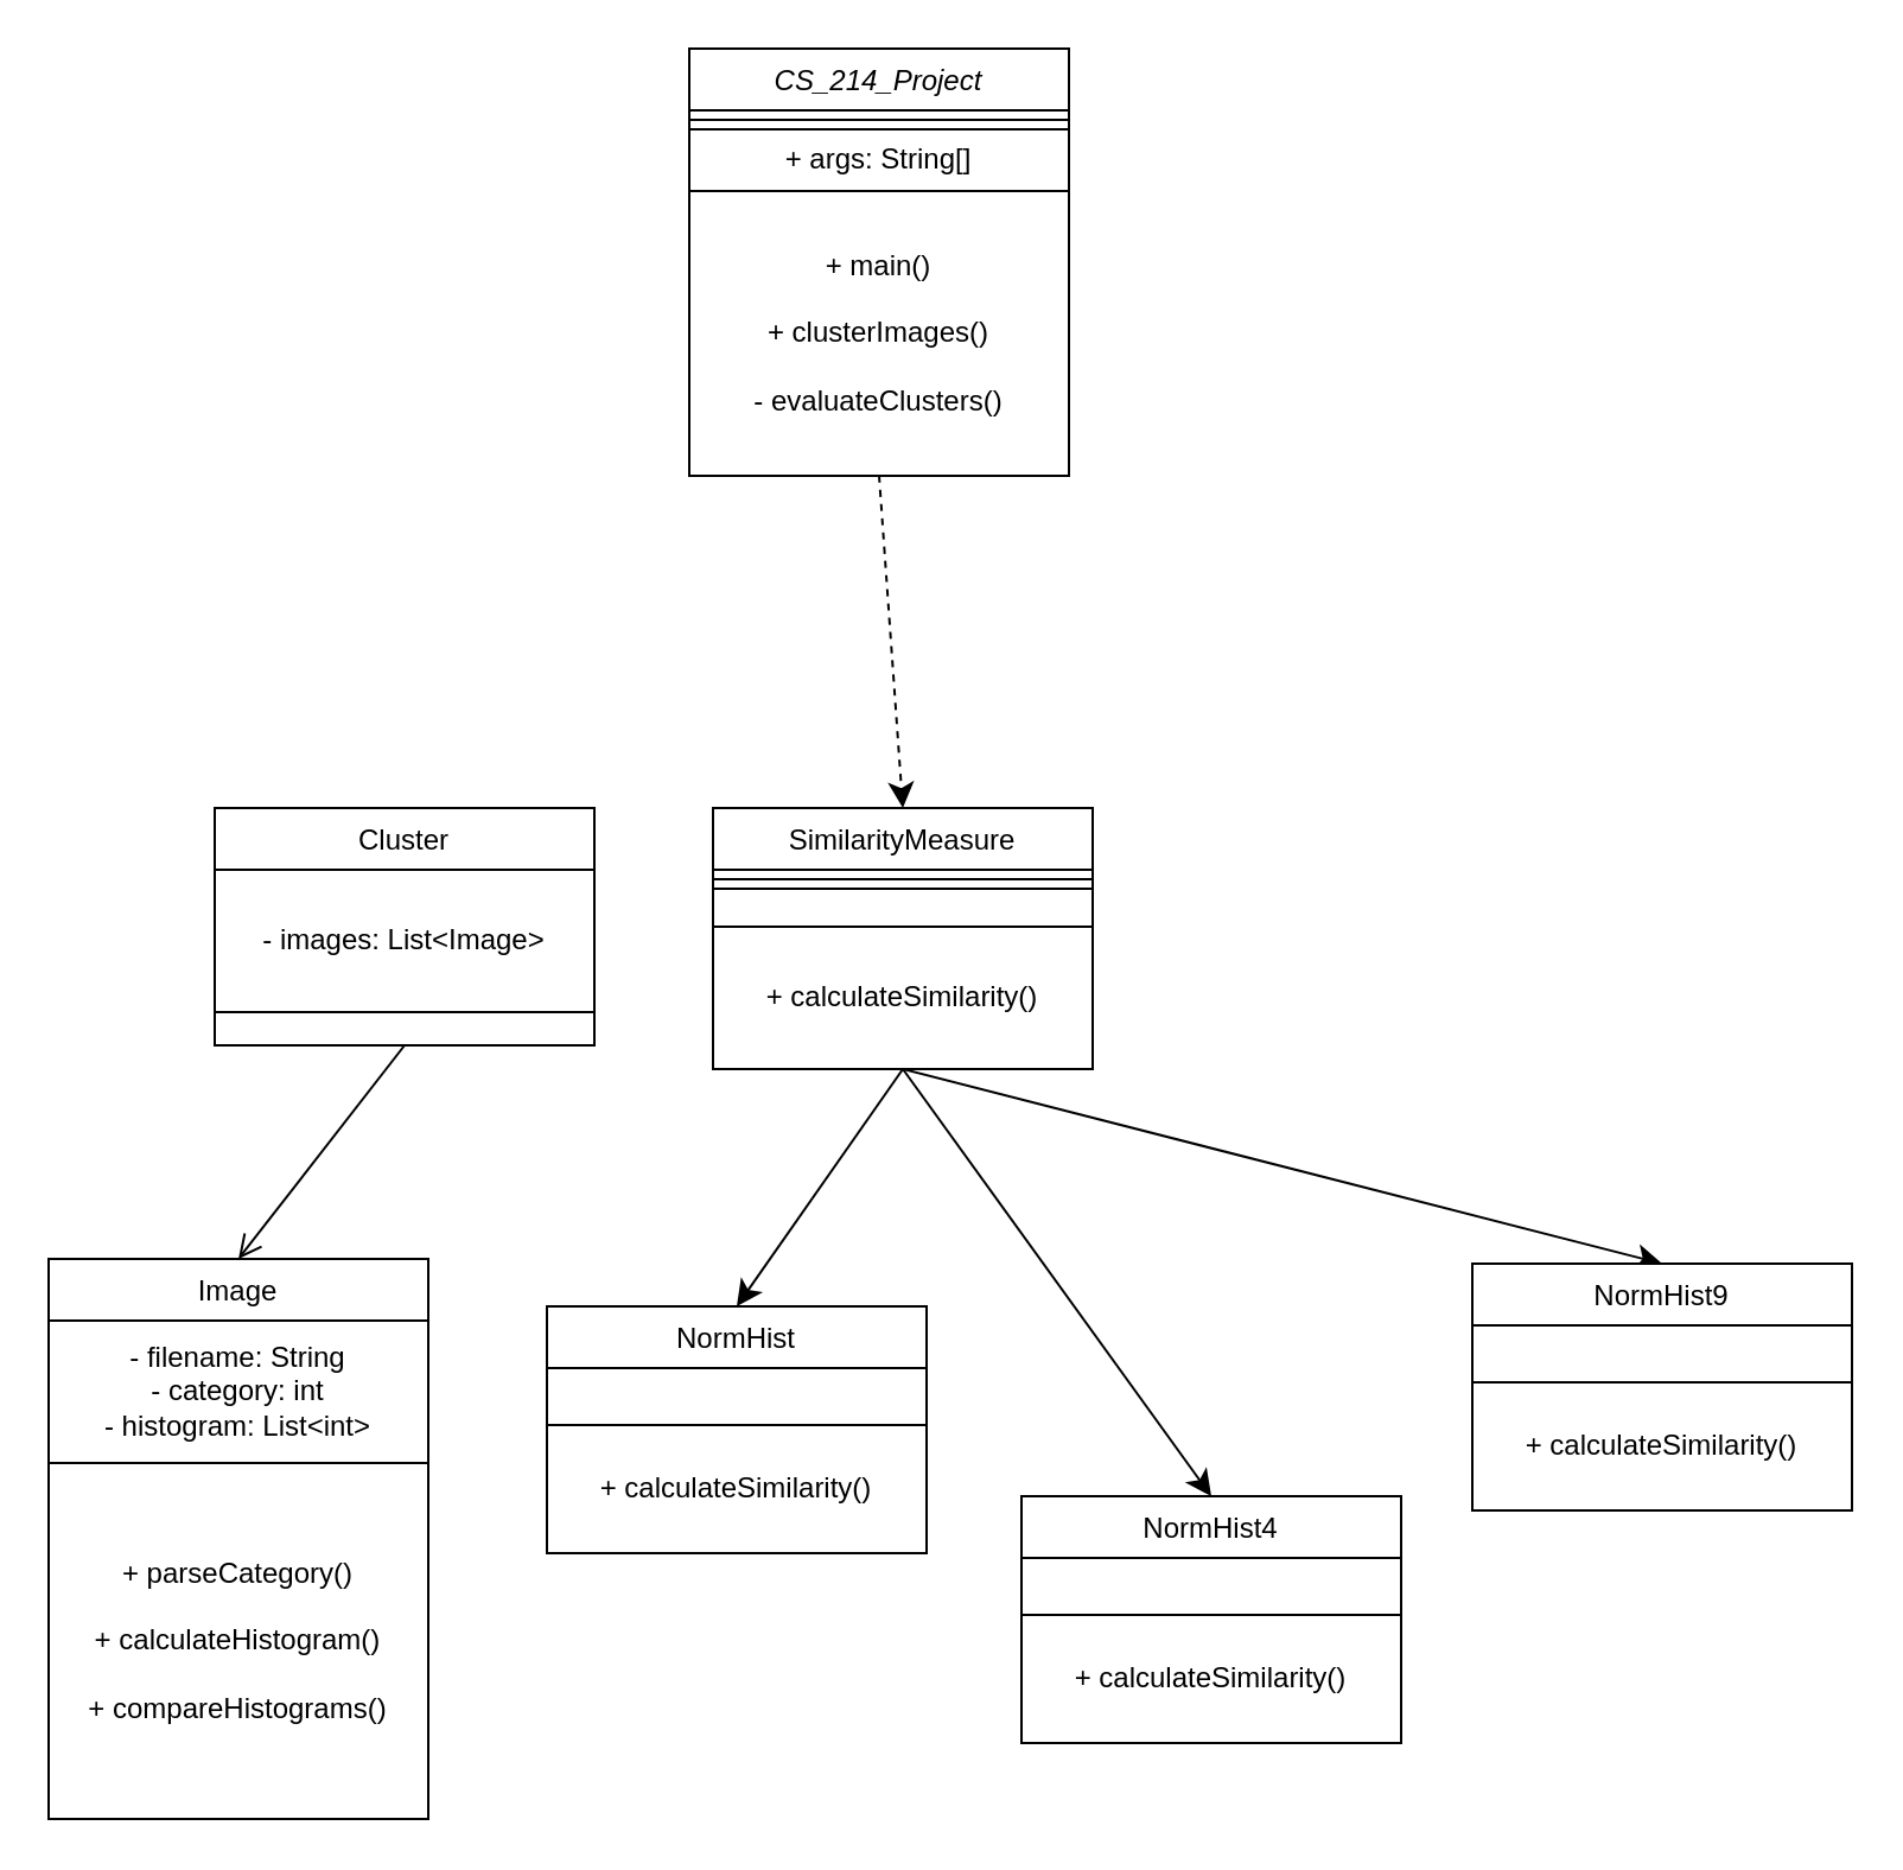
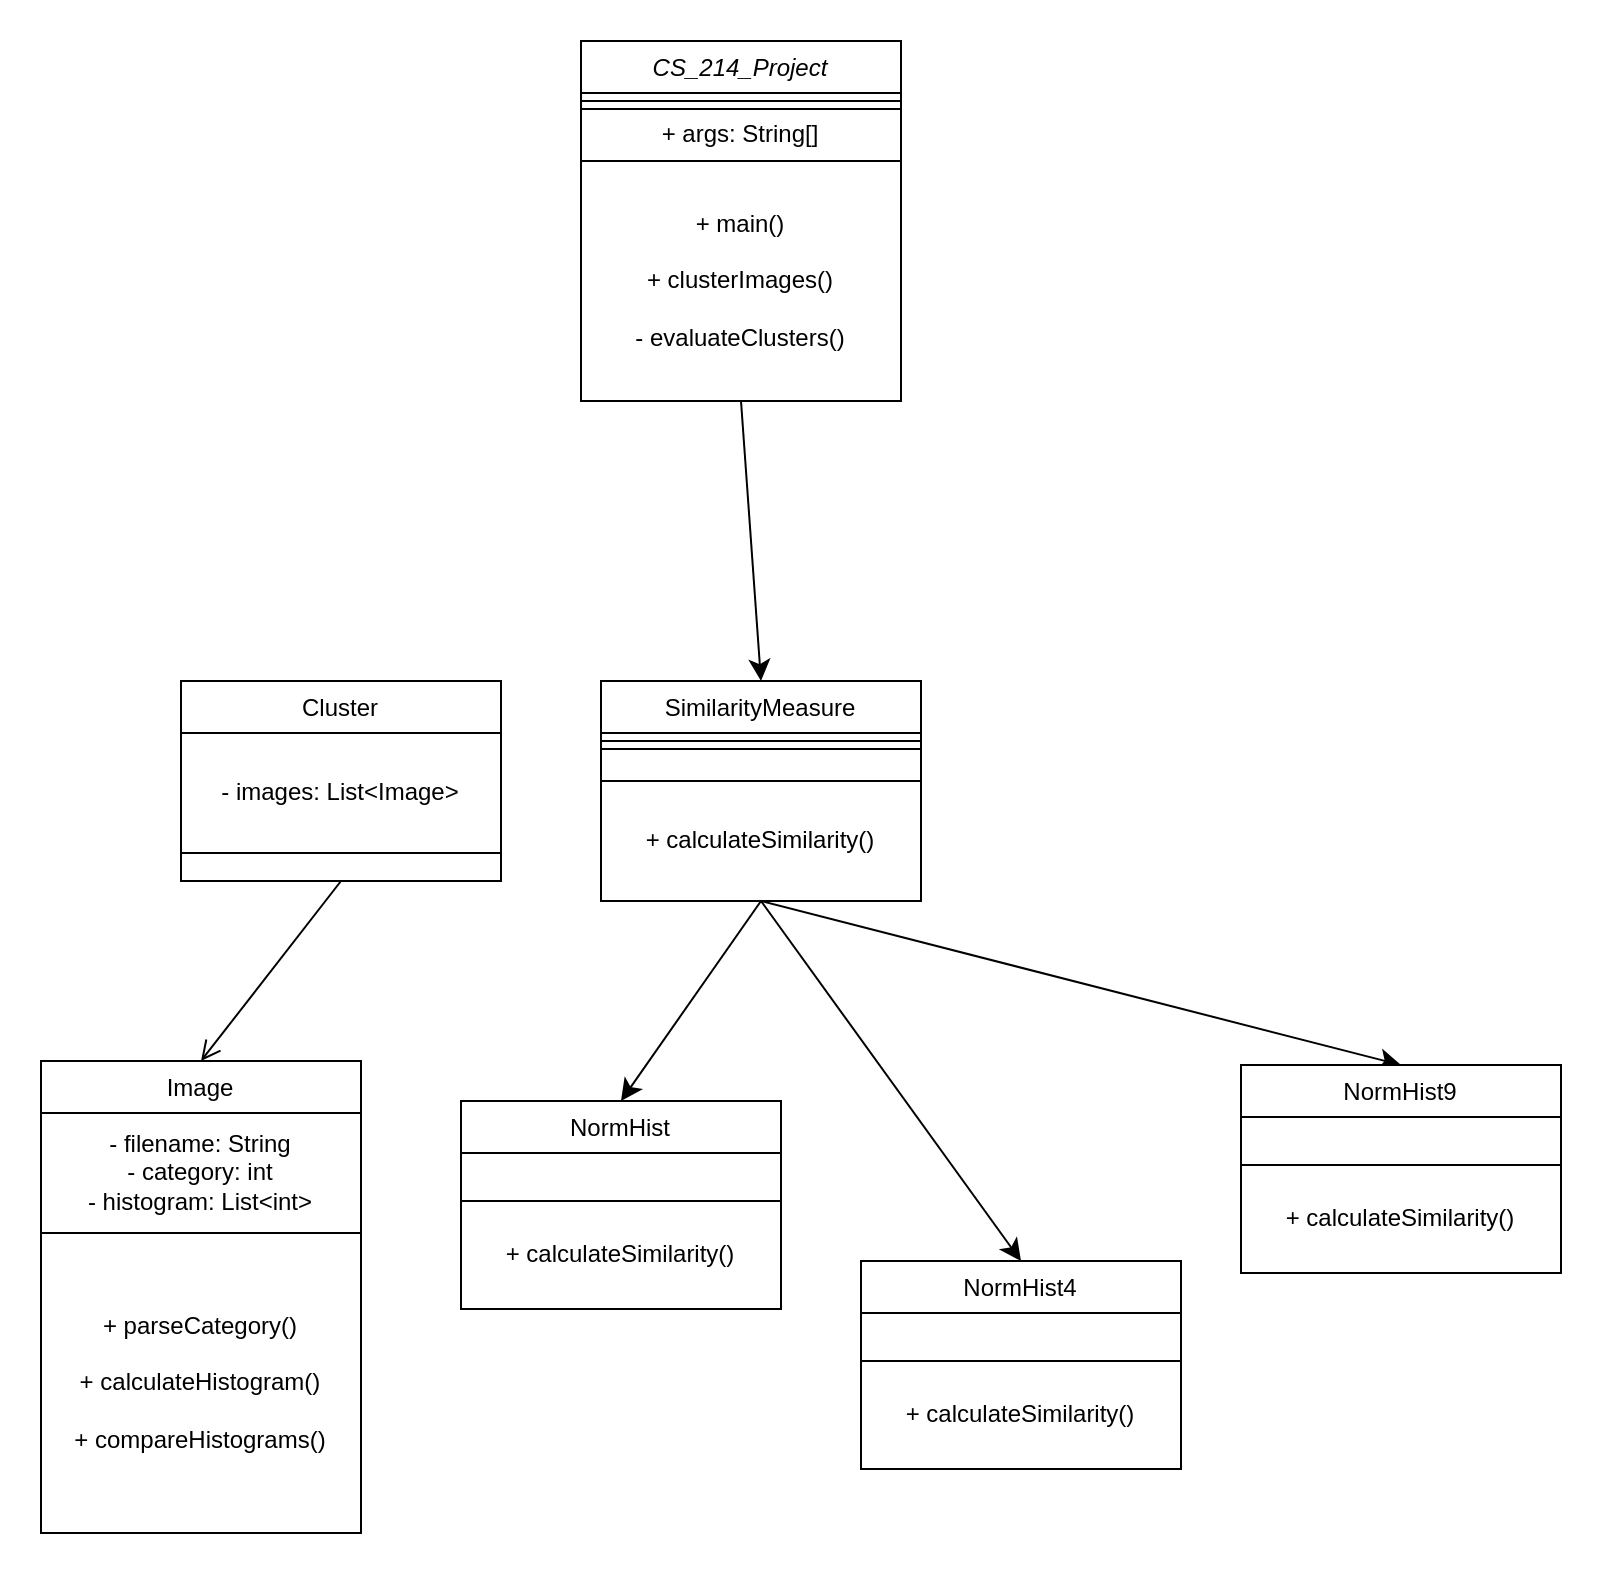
  <mxCell id="0" />
  <mxCell id="1" parent="0" />
- <mxCell id="2" style="edgeStyle=none;curved=1;rounded=0;orthogonalLoop=1;jettySize=auto;html=1;exitX=0.5;exitY=1;exitDx=0;exitDy=0;entryX=0.5;entryY=0;entryDx=0;entryDy=0;fontSize=12;startSize=8;endSize=8;dashed=1;" edge="1" parent="1" source="3" target="17"><mxGeometry relative="1" as="geometry" /></mxCell>
+ <mxCell id="2" style="edgeStyle=none;curved=1;rounded=0;orthogonalLoop=1;jettySize=auto;html=1;exitX=0.5;exitY=1;exitDx=0;exitDy=0;entryX=0.5;entryY=0;entryDx=0;entryDy=0;fontSize=12;startSize=8;endSize=8;" edge="1" parent="1" source="3" target="17"><mxGeometry relative="1" as="geometry" /></mxCell>
  <mxCell id="3" value="CS_214_Project&#10;" style="swimlane;fontStyle=2;align=center;verticalAlign=top;childLayout=stackLayout;horizontal=1;startSize=26;horizontalStack=0;resizeParent=1;resizeLast=0;collapsible=1;marginBottom=0;rounded=0;shadow=0;strokeWidth=1;" parent="1" vertex="1"><mxGeometry x="290" y="20" width="160" height="180" as="geometry"><mxRectangle x="230" y="140" width="160" height="26" as="alternateBounds" /></mxGeometry></mxCell>
  <mxCell id="4" value="" style="line;html=1;strokeWidth=1;align=left;verticalAlign=middle;spacingTop=-1;spacingLeft=3;spacingRight=3;rotatable=0;labelPosition=right;points=[];portConstraint=eastwest;" parent="3" vertex="1"><mxGeometry y="26" width="160" height="8" as="geometry" /></mxCell>
  <mxCell id="5" value="+ args: String[]" style="whiteSpace=wrap;html=1;" vertex="1" parent="3"><mxGeometry y="34" width="160" height="26" as="geometry" /></mxCell>
  <mxCell id="6" value="&lt;div&gt;+ main()&lt;/div&gt;&lt;div&gt;&lt;br&gt;&lt;/div&gt;&lt;div&gt;+ clusterImages()&lt;/div&gt;&lt;div&gt;&lt;br&gt;&lt;/div&gt;&lt;div&gt;- evaluateClusters()&lt;/div&gt;" style="whiteSpace=wrap;html=1;" vertex="1" parent="3"><mxGeometry y="60" width="160" height="120" as="geometry" /></mxCell>
  <mxCell id="7" value="Image" style="swimlane;fontStyle=0;align=center;verticalAlign=top;childLayout=stackLayout;horizontal=1;startSize=26;horizontalStack=0;resizeParent=1;resizeLast=0;collapsible=1;marginBottom=0;rounded=0;shadow=0;strokeWidth=1;" parent="1" vertex="1"><mxGeometry x="20" y="530" width="160" height="236" as="geometry"><mxRectangle x="130" y="380" width="160" height="26" as="alternateBounds" /></mxGeometry></mxCell>
  <mxCell id="8" value="- filename: String&lt;br&gt;- category: int&lt;br&gt;- histogram: List&amp;lt;int&amp;gt;" style="whiteSpace=wrap;html=1;" vertex="1" parent="7"><mxGeometry y="26" width="160" height="60" as="geometry" /></mxCell>
  <mxCell id="9" value="+ parseCategory()&lt;br&gt;&lt;div&gt;&lt;br&gt;+ calculateHistogram()&lt;br&gt;&lt;br&gt;+ compareHistograms()&lt;/div&gt;" style="whiteSpace=wrap;html=1;" vertex="1" parent="7"><mxGeometry y="86" width="160" height="150" as="geometry" /></mxCell>
  <mxCell id="10" style="edgeStyle=none;curved=1;rounded=0;orthogonalLoop=1;jettySize=auto;html=1;exitX=0.5;exitY=1;exitDx=0;exitDy=0;entryX=0.5;entryY=0;entryDx=0;entryDy=0;fontSize=12;startSize=8;endSize=8;endArrow=open;" edge="1" parent="1" source="11" target="7"><mxGeometry relative="1" as="geometry" /></mxCell>
  <mxCell id="11" value="Cluster" style="swimlane;fontStyle=0;align=center;verticalAlign=top;childLayout=stackLayout;horizontal=1;startSize=26;horizontalStack=0;resizeParent=1;resizeLast=0;collapsible=1;marginBottom=0;rounded=0;shadow=0;strokeWidth=1;" parent="1" vertex="1"><mxGeometry x="90" y="340" width="160" height="100" as="geometry"><mxRectangle x="340" y="380" width="170" height="26" as="alternateBounds" /></mxGeometry></mxCell>
  <mxCell id="12" value="- images: List&amp;lt;Image&amp;gt;" style="whiteSpace=wrap;html=1;" vertex="1" parent="11"><mxGeometry y="26" width="160" height="60" as="geometry" /></mxCell>
  <mxCell id="13" value="" style="whiteSpace=wrap;html=1;" vertex="1" parent="11"><mxGeometry y="86" width="160" height="14" as="geometry" /></mxCell>
  <mxCell id="14" style="edgeStyle=none;curved=1;rounded=0;orthogonalLoop=1;jettySize=auto;html=1;exitX=0.5;exitY=1;exitDx=0;exitDy=0;entryX=0.5;entryY=0;entryDx=0;entryDy=0;fontSize=12;startSize=8;endSize=8;" edge="1" parent="1" source="17" target="21"><mxGeometry relative="1" as="geometry" /></mxCell>
  <mxCell id="15" style="edgeStyle=none;curved=1;rounded=0;orthogonalLoop=1;jettySize=auto;html=1;exitX=0.5;exitY=1;exitDx=0;exitDy=0;entryX=0.5;entryY=0;entryDx=0;entryDy=0;fontSize=12;startSize=8;endSize=8;" edge="1" parent="1" source="17" target="24"><mxGeometry relative="1" as="geometry" /></mxCell>
  <mxCell id="16" style="edgeStyle=none;curved=1;rounded=0;orthogonalLoop=1;jettySize=auto;html=1;exitX=0.5;exitY=1;exitDx=0;exitDy=0;entryX=0.5;entryY=0;entryDx=0;entryDy=0;fontSize=12;startSize=8;endSize=8;" edge="1" parent="1" source="17" target="27"><mxGeometry relative="1" as="geometry" /></mxCell>
  <mxCell id="17" value="SimilarityMeasure" style="swimlane;fontStyle=0;align=center;verticalAlign=top;childLayout=stackLayout;horizontal=1;startSize=26;horizontalStack=0;resizeParent=1;resizeLast=0;collapsible=1;marginBottom=0;rounded=0;shadow=0;strokeWidth=1;" parent="1" vertex="1"><mxGeometry x="300" y="340" width="160" height="110" as="geometry"><mxRectangle x="550" y="140" width="160" height="26" as="alternateBounds" /></mxGeometry></mxCell>
  <mxCell id="18" value="" style="line;html=1;strokeWidth=1;align=left;verticalAlign=middle;spacingTop=-1;spacingLeft=3;spacingRight=3;rotatable=0;labelPosition=right;points=[];portConstraint=eastwest;" parent="17" vertex="1"><mxGeometry y="26" width="160" height="8" as="geometry" /></mxCell>
  <mxCell id="19" value="" style="whiteSpace=wrap;html=1;" vertex="1" parent="17"><mxGeometry y="34" width="160" height="16" as="geometry" /></mxCell>
  <mxCell id="20" value="+ calculateSimilarity()" style="whiteSpace=wrap;html=1;" vertex="1" parent="17"><mxGeometry y="50" width="160" height="60" as="geometry" /></mxCell>
  <mxCell id="21" value="NormHist" style="swimlane;fontStyle=0;align=center;verticalAlign=top;childLayout=stackLayout;horizontal=1;startSize=26;horizontalStack=0;resizeParent=1;resizeLast=0;collapsible=1;marginBottom=0;rounded=0;shadow=0;strokeWidth=1;" vertex="1" parent="1"><mxGeometry x="230" y="550" width="160" height="104" as="geometry"><mxRectangle x="130" y="380" width="160" height="26" as="alternateBounds" /></mxGeometry></mxCell>
  <mxCell id="22" value="" style="whiteSpace=wrap;html=1;" vertex="1" parent="21"><mxGeometry y="26" width="160" height="24" as="geometry" /></mxCell>
  <mxCell id="23" value="+ calculateSimilarity()" style="whiteSpace=wrap;html=1;" vertex="1" parent="21"><mxGeometry y="50" width="160" height="54" as="geometry" /></mxCell>
  <mxCell id="24" value="NormHist4" style="swimlane;fontStyle=0;align=center;verticalAlign=top;childLayout=stackLayout;horizontal=1;startSize=26;horizontalStack=0;resizeParent=1;resizeLast=0;collapsible=1;marginBottom=0;rounded=0;shadow=0;strokeWidth=1;" vertex="1" parent="1"><mxGeometry x="430" y="630" width="160" height="104" as="geometry"><mxRectangle x="130" y="380" width="160" height="26" as="alternateBounds" /></mxGeometry></mxCell>
  <mxCell id="25" value="" style="whiteSpace=wrap;html=1;" vertex="1" parent="24"><mxGeometry y="26" width="160" height="24" as="geometry" /></mxCell>
  <mxCell id="26" value="+ calculateSimilarity()" style="whiteSpace=wrap;html=1;" vertex="1" parent="24"><mxGeometry y="50" width="160" height="54" as="geometry" /></mxCell>
  <mxCell id="27" value="NormHist9" style="swimlane;fontStyle=0;align=center;verticalAlign=top;childLayout=stackLayout;horizontal=1;startSize=26;horizontalStack=0;resizeParent=1;resizeLast=0;collapsible=1;marginBottom=0;rounded=0;shadow=0;strokeWidth=1;" vertex="1" parent="1"><mxGeometry x="620" y="532" width="160" height="104" as="geometry"><mxRectangle x="130" y="380" width="160" height="26" as="alternateBounds" /></mxGeometry></mxCell>
  <mxCell id="28" value="" style="whiteSpace=wrap;html=1;" vertex="1" parent="27"><mxGeometry y="26" width="160" height="24" as="geometry" /></mxCell>
  <mxCell id="29" value="+ calculateSimilarity()" style="whiteSpace=wrap;html=1;" vertex="1" parent="27"><mxGeometry y="50" width="160" height="54" as="geometry" /></mxCell>
